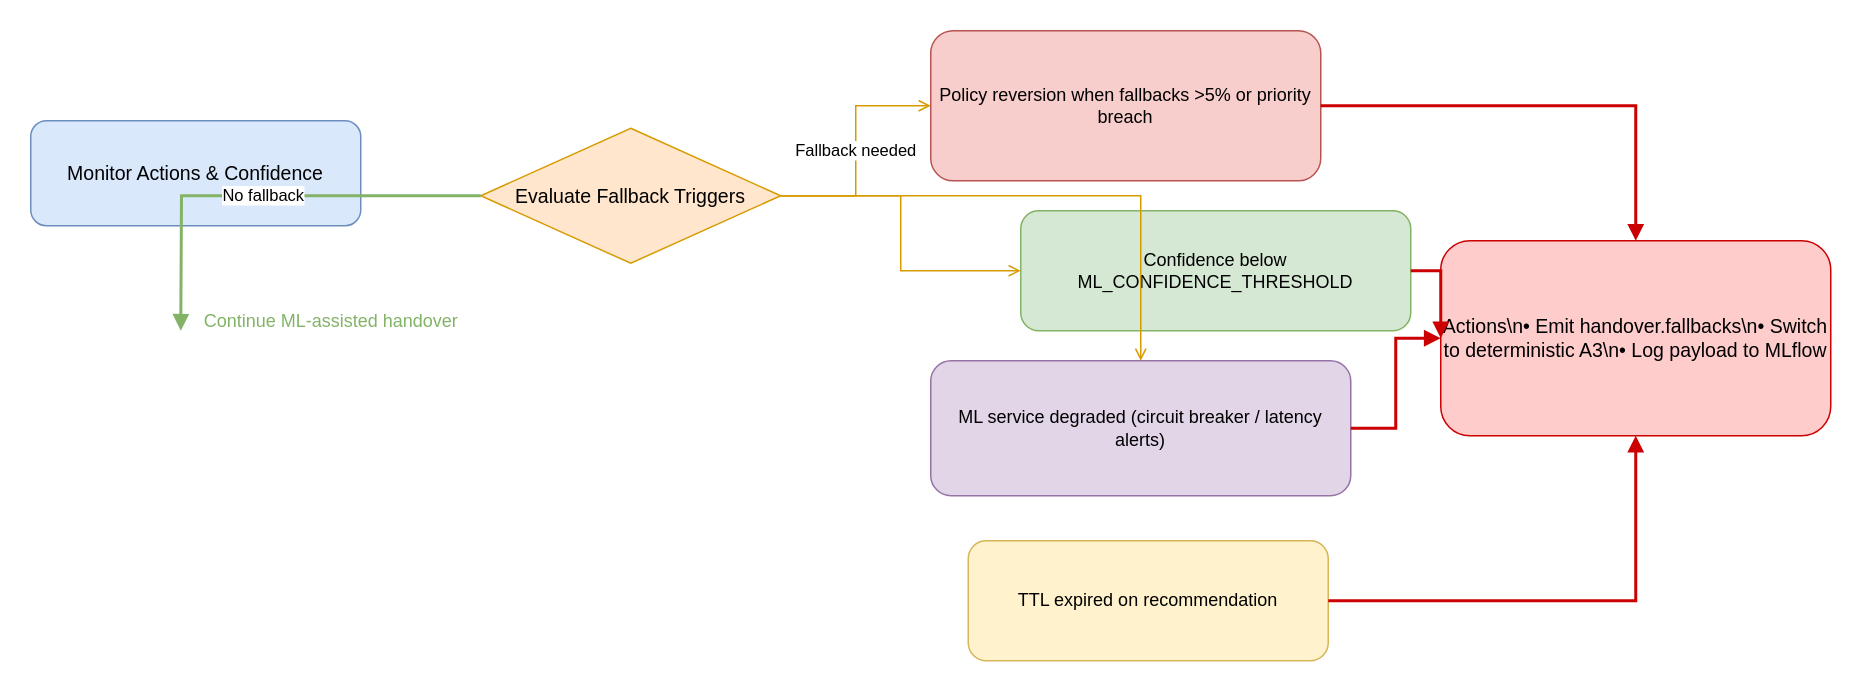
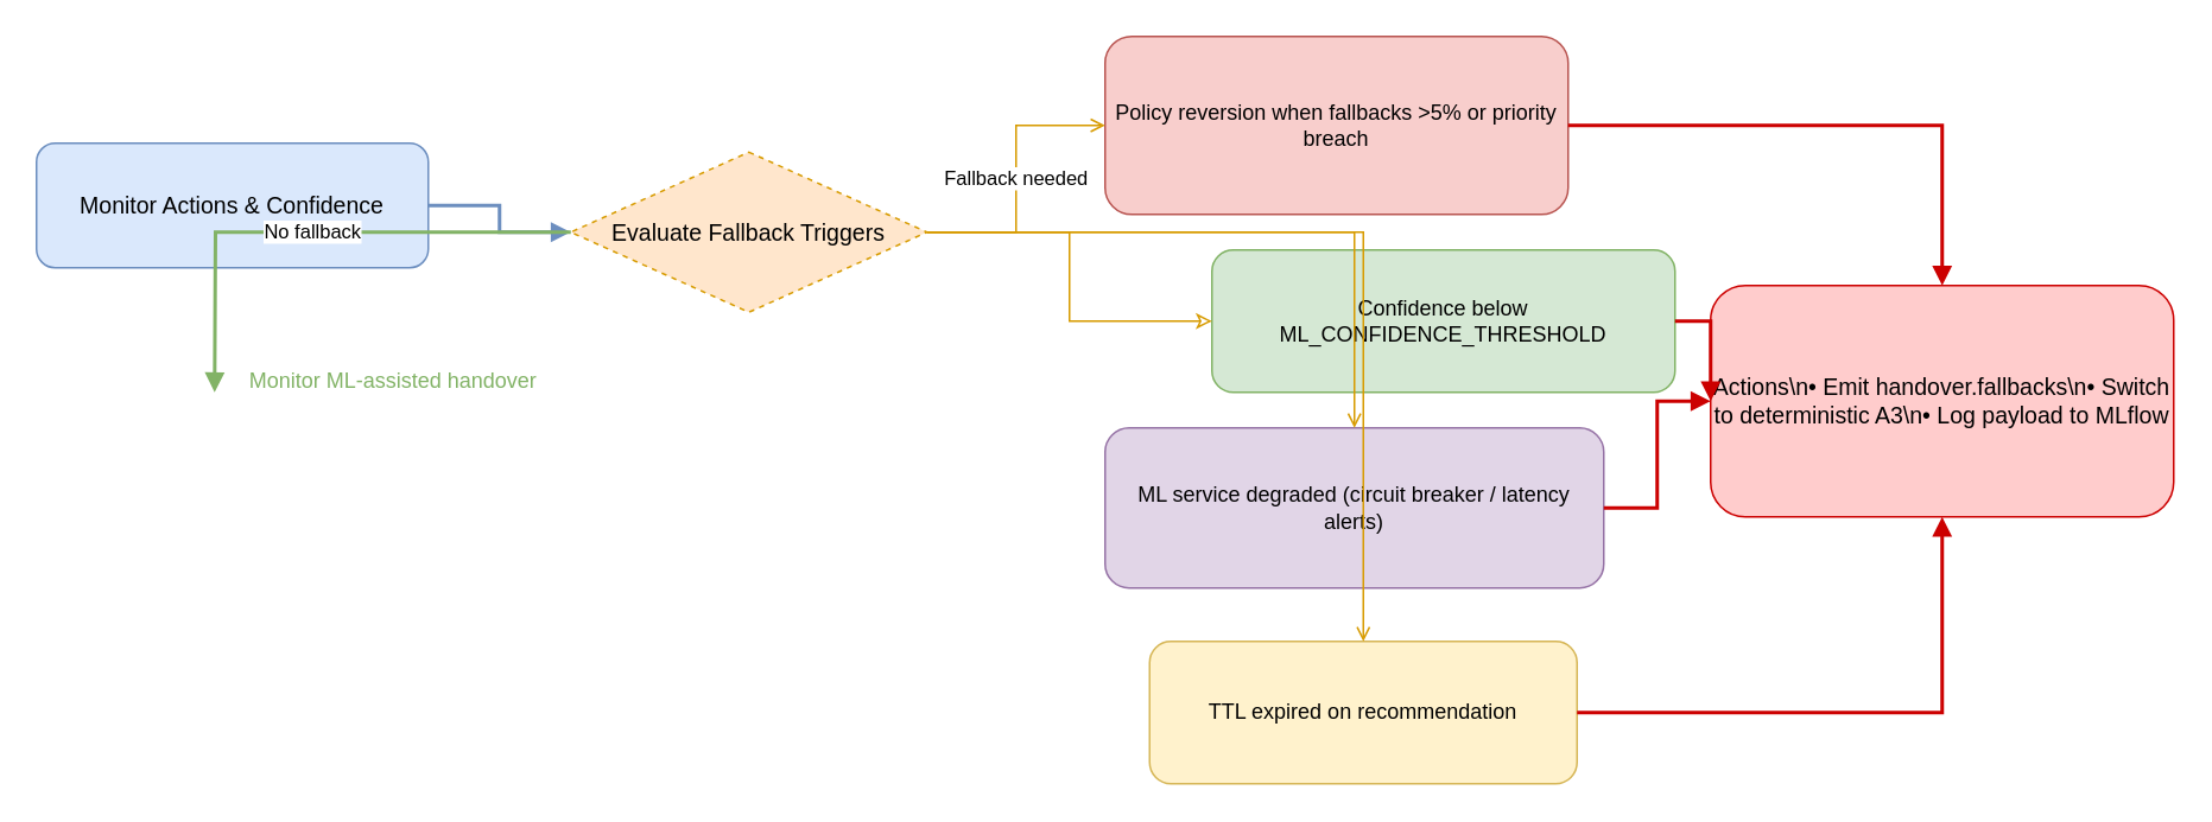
  <mxCell id="0" />
  <mxCell id="1" parent="0" />
  <mxCell id="2" value="Monitor Actions &amp; Confidence" style="rounded=1;whiteSpace=wrap;html=1;fillColor=#dae8fc;strokeColor=#6c8ebf;fontSize=13;" vertex="1" parent="1"><mxGeometry x="20" y="80" width="220" height="70" as="geometry" /></mxCell>
- <mxCell id="3" value="Evaluate Fallback Triggers" style="rhombus;whiteSpace=wrap;html=1;strokeColor=#d79b00;fillColor=#ffe6cc;fontSize=13;" vertex="1" parent="1"><mxGeometry x="320" y="85" width="200" height="90" as="geometry" /></mxCell>
+ <mxCell id="3" value="Evaluate Fallback Triggers" style="rhombus;whiteSpace=wrap;html=1;strokeColor=#d79b00;fillColor=#ffe6cc;fontSize=13;dashed=1;" vertex="1" parent="1"><mxGeometry x="320" y="85" width="200" height="90" as="geometry" /></mxCell>
  <mxCell id="4" value="Policy reversion when fallbacks &gt;5% or priority breach" style="rounded=1;whiteSpace=wrap;html=1;fillColor=#f8cecc;strokeColor=#b85450;fontSize=12;" vertex="1" parent="1"><mxGeometry x="620" y="20" width="260" height="100" as="geometry" /></mxCell>
  <mxCell id="5" value="Confidence below ML_CONFIDENCE_THRESHOLD" style="rounded=1;whiteSpace=wrap;html=1;fillColor=#d5e8d4;strokeColor=#82b366;fontSize=12;" vertex="1" parent="1"><mxGeometry x="680" y="140" width="260" height="80" as="geometry" /></mxCell>
  <mxCell id="6" value="ML service degraded (circuit breaker / latency alerts)" style="rounded=1;whiteSpace=wrap;html=1;fillColor=#e1d5e7;strokeColor=#9673a6;fontSize=12;" vertex="1" parent="1"><mxGeometry x="620" y="240" width="280" height="90" as="geometry" /></mxCell>
  <mxCell id="7" value="TTL expired on recommendation" style="rounded=1;whiteSpace=wrap;html=1;fillColor=#fff2cc;strokeColor=#d6b656;fontSize=12;" vertex="1" parent="1"><mxGeometry x="645" y="360" width="240" height="80" as="geometry" /></mxCell>
  <mxCell id="8" value="Actions\n• Emit handover.fallbacks\n• Switch to deterministic A3\n• Log payload to MLflow" style="rounded=1;whiteSpace=wrap;html=1;fillColor=#ffcccc;strokeColor=#cc0000;fontSize=13;" vertex="1" parent="1"><mxGeometry x="960" y="160" width="260" height="130" as="geometry" /></mxCell>
+ <mxCell id="9" style="edgeStyle=orthogonalEdgeStyle;rounded=0;orthogonalLoop=1;jettySize=auto;html=1;endArrow=block;endFill=1;strokeColor=#6c8ebf;strokeWidth=2;" edge="1" source="2" target="3" parent="1"><mxGeometry relative="1" as="geometry" /></mxCell>
  <mxCell id="10" value="Fallback needed" style="edgeStyle=orthogonalEdgeStyle;rounded=0;orthogonalLoop=1;jettySize=auto;html=1;endArrow=open;endFill=0;strokeColor=#d79b00;fontSize=11;" edge="1" source="3" target="4" parent="1"><mxGeometry relative="1" as="geometry"><mxPoint x="620" y="70" as="targetPoint" /></mxGeometry></mxCell>
- <mxCell id="11" style="edgeStyle=orthogonalEdgeStyle;rounded=0;orthogonalLoop=1;jettySize=auto;html=1;endArrow=open;endFill=0;strokeColor=#d79b00;fontSize=11;" edge="1" source="3" target="5" parent="1"><mxGeometry relative="1" as="geometry"><mxPoint x="620" y="180" as="targetPoint" /></mxGeometry></mxCell>
+ <mxCell id="11" style="edgeStyle=orthogonalEdgeStyle;rounded=0;orthogonalLoop=1;jettySize=auto;html=1;endArrow=classic;endFill=0;strokeColor=#d79b00;fontSize=11;" edge="1" source="3" target="5" parent="1"><mxGeometry relative="1" as="geometry"><mxPoint x="620" y="180" as="targetPoint" /></mxGeometry></mxCell>
  <mxCell id="12" style="edgeStyle=orthogonalEdgeStyle;rounded=0;orthogonalLoop=1;jettySize=auto;html=1;endArrow=open;endFill=0;strokeColor=#d79b00;fontSize=11;" edge="1" source="3" target="6" parent="1"><mxGeometry relative="1" as="geometry"><mxPoint x="620" y="280" as="targetPoint" /></mxGeometry></mxCell>
+ <mxCell id="13" style="edgeStyle=orthogonalEdgeStyle;rounded=0;orthogonalLoop=1;jettySize=auto;html=1;endArrow=open;endFill=0;strokeColor=#d79b00;fontSize=11;" edge="1" source="3" target="7" parent="1"><mxGeometry relative="1" as="geometry"><mxPoint x="620" y="390" as="targetPoint" /></mxGeometry></mxCell>
  <mxCell id="14" style="edgeStyle=orthogonalEdgeStyle;rounded=0;orthogonalLoop=1;jettySize=auto;html=1;endArrow=block;endFill=1;strokeColor=#cc0000;strokeWidth=2;" edge="1" source="4" target="8" parent="1"><mxGeometry relative="1" as="geometry" /></mxCell>
  <mxCell id="15" style="edgeStyle=orthogonalEdgeStyle;rounded=0;orthogonalLoop=1;jettySize=auto;html=1;endArrow=block;endFill=1;strokeColor=#cc0000;strokeWidth=2;" edge="1" source="5" target="8" parent="1"><mxGeometry relative="1" as="geometry" /></mxCell>
  <mxCell id="16" style="edgeStyle=orthogonalEdgeStyle;rounded=0;orthogonalLoop=1;jettySize=auto;html=1;endArrow=block;endFill=1;strokeColor=#cc0000;strokeWidth=2;" edge="1" source="6" target="8" parent="1"><mxGeometry relative="1" as="geometry" /></mxCell>
  <mxCell id="17" style="edgeStyle=orthogonalEdgeStyle;rounded=0;orthogonalLoop=1;jettySize=auto;html=1;endArrow=block;endFill=1;strokeColor=#cc0000;strokeWidth=2;" edge="1" source="7" target="8" parent="1"><mxGeometry relative="1" as="geometry" /></mxCell>
  <mxCell id="18" value="No fallback" style="edgeStyle=orthogonalEdgeStyle;rounded=0;orthogonalLoop=1;jettySize=auto;html=1;endArrow=block;endFill=1;strokeColor=#82b366;strokeWidth=2;" edge="1" source="3" parent="1"><mxGeometry relative="1" as="geometry"><mxPoint x="320" y="220" as="sourcePoint" /><mxPoint x="120" y="220" as="targetPoint" /></mxGeometry></mxCell>
- <mxCell id="19" value="Continue ML-assisted handover" style="text;html=1;resizable=0;points=[];align=center;fontSize=12;fontColor=#82b366;" vertex="1" parent="1"><mxGeometry x="120" y="200" width="200" height="30" as="geometry" /></mxCell>
+ <mxCell id="19" value="Monitor ML-assisted handover" style="text;html=1;resizable=0;points=[];align=center;fontSize=12;fontColor=#82b366;" vertex="1" parent="1"><mxGeometry x="120" y="200" width="200" height="30" as="geometry" /></mxCell>
